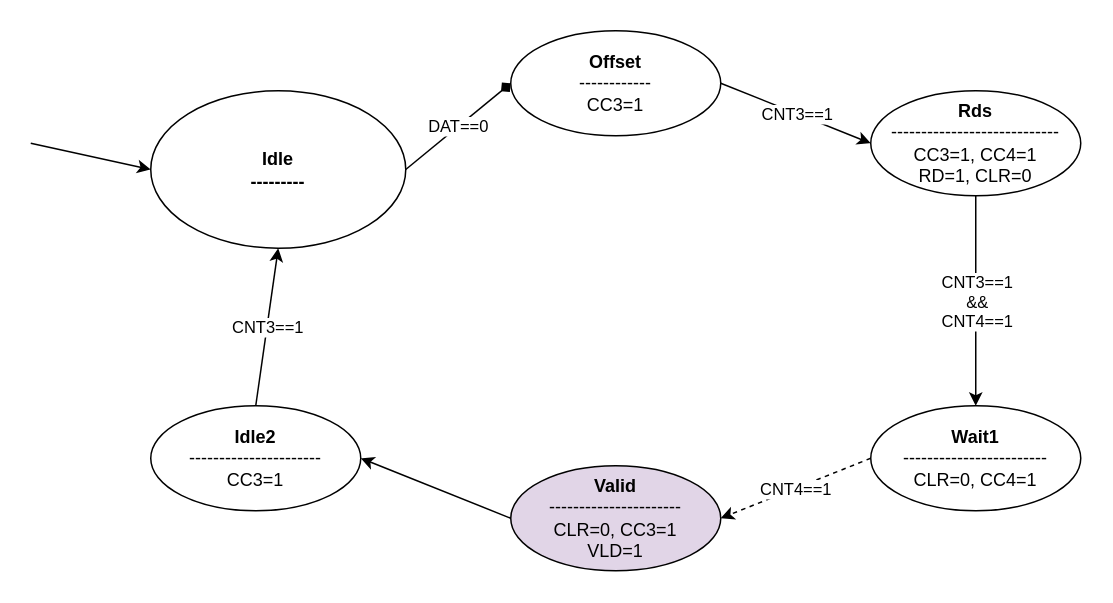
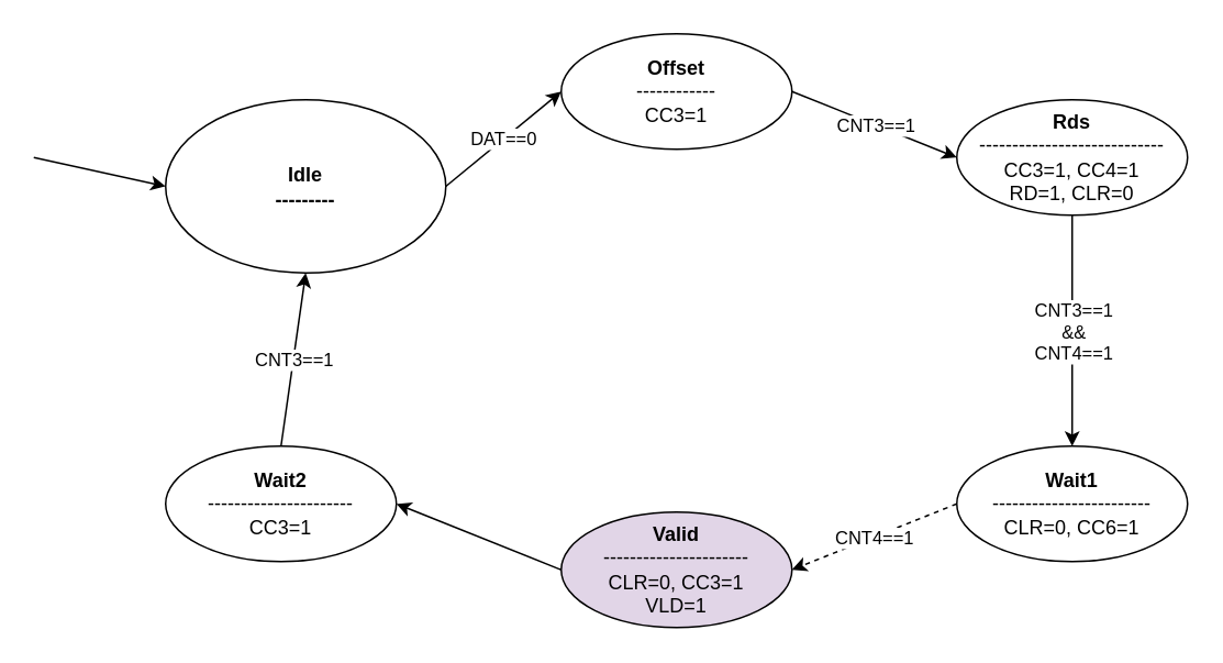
  <mxCell id="0" />
  <mxCell id="1" parent="0" />
  <mxCell id="2" value="&lt;b&gt;Idle&lt;br&gt;---------&lt;br&gt;&lt;/b&gt;" style="ellipse;whiteSpace=wrap;html=1;" parent="1" vertex="1"><mxGeometry x="100" y="60" width="170" height="105" as="geometry" /></mxCell>
  <mxCell id="3" value="&lt;b&gt;Offset&lt;br&gt;&lt;/b&gt;------------&lt;br&gt;CC3=1" style="ellipse;whiteSpace=wrap;html=1;" parent="1" vertex="1"><mxGeometry x="340" y="20" width="140" height="70" as="geometry" /></mxCell>
  <mxCell id="4" value="&lt;b&gt;Rds&lt;br&gt;&lt;/b&gt;----------------------------&lt;br&gt;CC3=1, CC4=1&lt;br&gt;RD=1, CLR=0" style="ellipse;whiteSpace=wrap;html=1;" parent="1" vertex="1"><mxGeometry x="580" y="60" width="140" height="70" as="geometry" /></mxCell>
- <mxCell id="5" value="&lt;b&gt;Wait1&lt;/b&gt;&lt;br&gt;------------------------&lt;br&gt;CLR=0, CC4=1" style="ellipse;whiteSpace=wrap;html=1;" parent="1" vertex="1"><mxGeometry x="580" y="270" width="140" height="70" as="geometry" /></mxCell>
+ <mxCell id="5" value="&lt;b&gt;Wait1&lt;/b&gt;&lt;br&gt;------------------------&lt;br&gt;CLR=0, CC6=1" style="ellipse;whiteSpace=wrap;html=1;" parent="1" vertex="1"><mxGeometry x="580" y="270" width="140" height="70" as="geometry" /></mxCell>
  <mxCell id="6" value="&lt;b&gt;Valid&lt;/b&gt;&lt;br&gt;----------------------&lt;br&gt;CLR=0, CC3=1&lt;br&gt;VLD=1" style="ellipse;whiteSpace=wrap;html=1;fillColor=#e1d5e7;" parent="1" vertex="1"><mxGeometry x="340" y="310" width="140" height="70" as="geometry" /></mxCell>
- <mxCell id="7" value="&lt;b&gt;Idle2&lt;br&gt;&lt;/b&gt;----------------------&lt;br&gt;CC3=1" style="ellipse;whiteSpace=wrap;html=1;" parent="1" vertex="1"><mxGeometry x="100" y="270" width="140" height="70" as="geometry" /></mxCell>
+ <mxCell id="7" value="&lt;b&gt;Wait2&lt;br&gt;&lt;/b&gt;----------------------&lt;br&gt;CC3=1" style="ellipse;whiteSpace=wrap;html=1;" parent="1" vertex="1"><mxGeometry x="100" y="270" width="140" height="70" as="geometry" /></mxCell>
  <mxCell id="8" value="" style="endArrow=classic;html=1;rounded=0;entryX=0;entryY=0.5;entryDx=0;entryDy=0;" parent="1" target="2" edge="1"><mxGeometry width="50" height="50" relative="1" as="geometry"><mxPoint x="20" y="95" as="sourcePoint" /><mxPoint x="420" y="300" as="targetPoint" /></mxGeometry></mxCell>
- <mxCell id="9" value="" style="endArrow=diamond;html=1;rounded=0;exitX=1;exitY=0.5;exitDx=0;exitDy=0;entryX=0;entryY=0.5;entryDx=0;entryDy=0;" parent="1" source="2" target="3" edge="1"><mxGeometry relative="1" as="geometry"><mxPoint x="340" y="320" as="sourcePoint" /><mxPoint x="440" y="320" as="targetPoint" /></mxGeometry></mxCell>
+ <mxCell id="9" value="" style="endArrow=classic;html=1;rounded=0;exitX=1;exitY=0.5;exitDx=0;exitDy=0;entryX=0;entryY=0.5;entryDx=0;entryDy=0;" parent="1" source="2" target="3" edge="1"><mxGeometry relative="1" as="geometry"><mxPoint x="340" y="320" as="sourcePoint" /><mxPoint x="440" y="320" as="targetPoint" /></mxGeometry></mxCell>
  <mxCell id="10" value="DAT==0" style="edgeLabel;resizable=0;html=1;align=center;verticalAlign=middle;" parent="9" connectable="0" vertex="1"><mxGeometry relative="1" as="geometry" /></mxCell>
  <mxCell id="11" value="" style="endArrow=classic;html=1;rounded=0;exitX=1;exitY=0.5;exitDx=0;exitDy=0;entryX=0;entryY=0.5;entryDx=0;entryDy=0;" parent="1" source="3" target="4" edge="1"><mxGeometry relative="1" as="geometry"><mxPoint x="340" y="320" as="sourcePoint" /><mxPoint x="440" y="320" as="targetPoint" /></mxGeometry></mxCell>
  <mxCell id="12" value="CNT3==1" style="edgeLabel;resizable=0;html=1;align=center;verticalAlign=middle;" parent="11" connectable="0" vertex="1"><mxGeometry relative="1" as="geometry" /></mxCell>
  <mxCell id="13" value="" style="endArrow=classic;html=1;rounded=0;exitX=0.5;exitY=1;exitDx=0;exitDy=0;entryX=0.5;entryY=0;entryDx=0;entryDy=0;" parent="1" source="4" target="5" edge="1"><mxGeometry relative="1" as="geometry"><mxPoint x="340" y="320" as="sourcePoint" /><mxPoint x="440" y="320" as="targetPoint" /></mxGeometry></mxCell>
  <mxCell id="14" value="CNT3==1&lt;br&gt;&amp;amp;&amp;amp;&lt;br&gt;CNT4==1" style="edgeLabel;resizable=0;html=1;align=center;verticalAlign=middle;" parent="13" connectable="0" vertex="1"><mxGeometry relative="1" as="geometry" /></mxCell>
  <mxCell id="15" value="" style="endArrow=classic;html=1;rounded=0;entryX=1;entryY=0.5;entryDx=0;entryDy=0;exitX=0;exitY=0.5;exitDx=0;exitDy=0;dashed=1;" parent="1" source="5" target="6" edge="1"><mxGeometry relative="1" as="geometry"><mxPoint x="340" y="430" as="sourcePoint" /><mxPoint x="440" y="430" as="targetPoint" /></mxGeometry></mxCell>
  <mxCell id="16" value="CNT4==1" style="edgeLabel;resizable=0;html=1;align=center;verticalAlign=middle;" parent="15" connectable="0" vertex="1"><mxGeometry relative="1" as="geometry" /></mxCell>
  <mxCell id="17" value="" style="endArrow=classic;html=1;rounded=0;entryX=0.5;entryY=1;entryDx=0;entryDy=0;" parent="1" target="2" edge="1"><mxGeometry relative="1" as="geometry"><mxPoint x="170" y="270" as="sourcePoint" /><mxPoint x="440" y="430" as="targetPoint" /></mxGeometry></mxCell>
  <mxCell id="18" value="CNT3==1" style="edgeLabel;resizable=0;html=1;align=center;verticalAlign=middle;" parent="17" connectable="0" vertex="1"><mxGeometry relative="1" as="geometry" /></mxCell>
  <mxCell id="19" value="" style="endArrow=classic;html=1;rounded=0;entryX=1;entryY=0.5;entryDx=0;entryDy=0;exitX=0;exitY=0.5;exitDx=0;exitDy=0;" parent="1" source="6" target="7" edge="1"><mxGeometry width="50" height="50" relative="1" as="geometry"><mxPoint x="370" y="450" as="sourcePoint" /><mxPoint x="420" y="400" as="targetPoint" /></mxGeometry></mxCell>
